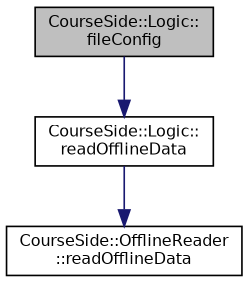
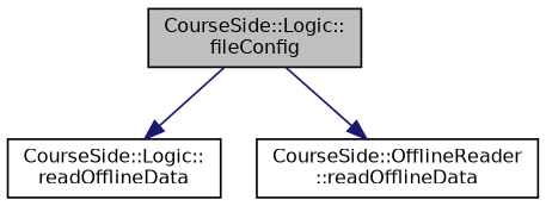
  digraph {
    rankdir=TB
    node [color=black fillcolor=white fontname=Helvetica fontsize=10 shape=record style=filled]
    edge [color=midnightblue fontname=Helvetica fontsize=10 labelfontname=Helvetica labelfontsize=10 style=solid]
    n1 [fillcolor=grey75 fontcolor=black height=0.2 label="CourseSide::Logic::\lfileConfig" width=0.4]
    n2 [height=0.2 label="CourseSide::Logic::\lreadOfflineData" width=0.4]
    n3 [height=0.2 label="CourseSide::OfflineReader\l::readOfflineData" width=0.4]
    n1 -> n2
-   n2 -> n3
+   n1 -> n3
  }
